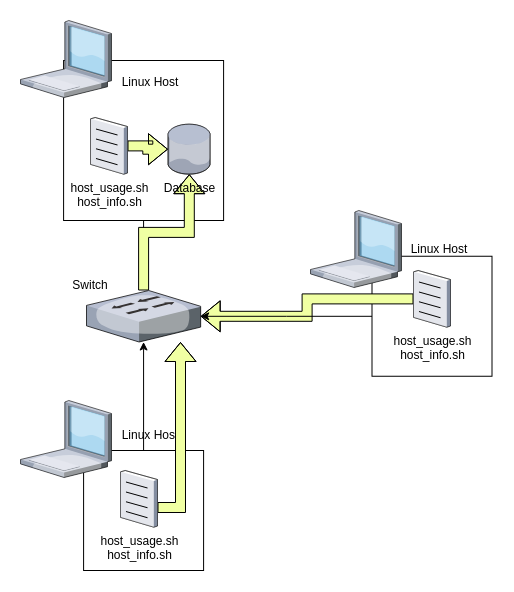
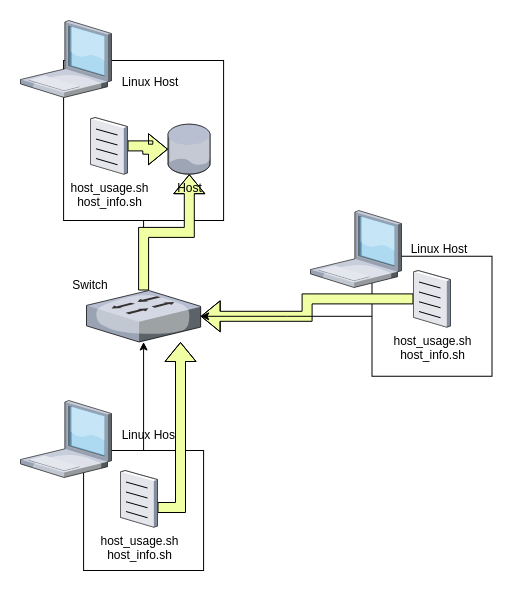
  <mxCell id="0" />
  <mxCell id="1" parent="0" />
  <mxCell id="2" value="" style="whiteSpace=wrap;html=1;aspect=fixed;" vertex="1" parent="1"><mxGeometry x="371.5" y="255.75" width="120" height="120" as="geometry" /></mxCell>
  <mxCell id="3" style="edgeStyle=orthogonalEdgeStyle;shape=flexArrow;rounded=0;orthogonalLoop=1;jettySize=auto;html=1;strokeColor=default;align=center;verticalAlign=middle;fontFamily=Helvetica;fontSize=11;fontColor=default;labelBackgroundColor=default;endArrow=classic;fillColor=#F0FFA3;" edge="1" parent="1" source="20" target="21"><mxGeometry relative="1" as="geometry" /></mxCell>
  <mxCell id="4" style="edgeStyle=orthogonalEdgeStyle;rounded=0;orthogonalLoop=1;jettySize=auto;html=1;exitX=0.5;exitY=1;exitDx=0;exitDy=0;" edge="1" parent="1" source="5" target="21"><mxGeometry relative="1" as="geometry" /></mxCell>
  <mxCell id="5" value="" style="whiteSpace=wrap;html=1;aspect=fixed;" vertex="1" parent="1"><mxGeometry x="63.09" y="60" width="160" height="160" as="geometry" /></mxCell>
  <mxCell id="6" style="edgeStyle=orthogonalEdgeStyle;rounded=0;orthogonalLoop=1;jettySize=auto;html=1;exitX=0.5;exitY=0;exitDx=0;exitDy=0;" edge="1" parent="1" source="7" target="21"><mxGeometry relative="1" as="geometry"><mxPoint x="43" y="310" as="targetPoint" /></mxGeometry></mxCell>
  <mxCell id="7" value="" style="whiteSpace=wrap;html=1;aspect=fixed;" vertex="1" parent="1"><mxGeometry x="83.09" y="450" width="120" height="120" as="geometry" /></mxCell>
  <mxCell id="8" style="edgeStyle=orthogonalEdgeStyle;rounded=0;orthogonalLoop=1;jettySize=auto;html=1;" edge="1" parent="1" source="2" target="21"><mxGeometry relative="1" as="geometry" /></mxCell>
  <mxCell id="9" value="" style="verticalLabelPosition=bottom;sketch=0;aspect=fixed;html=1;verticalAlign=top;strokeColor=none;align=center;outlineConnect=0;shape=mxgraph.citrix.laptop_1;" vertex="1" parent="1"><mxGeometry x="20" y="20" width="91" height="77" as="geometry" /></mxCell>
  <mxCell id="10" value="Linux Host" style="text;html=1;align=center;verticalAlign=middle;whiteSpace=wrap;rounded=0;" vertex="1" parent="1"><mxGeometry x="120" y="67" width="60" height="30" as="geometry" /></mxCell>
  <mxCell id="11" value="" style="verticalLabelPosition=bottom;sketch=0;aspect=fixed;html=1;verticalAlign=top;strokeColor=none;align=center;outlineConnect=0;shape=mxgraph.citrix.laptop_1;" vertex="1" parent="1"><mxGeometry x="20" y="400" width="91" height="77" as="geometry" /></mxCell>
  <mxCell id="12" value="" style="verticalLabelPosition=bottom;sketch=0;aspect=fixed;html=1;verticalAlign=top;strokeColor=none;align=center;outlineConnect=0;shape=mxgraph.citrix.laptop_1;" vertex="1" parent="1"><mxGeometry x="310" y="210" width="91" height="77" as="geometry" /></mxCell>
  <mxCell id="13" value="Linux Host" style="text;html=1;align=center;verticalAlign=middle;whiteSpace=wrap;rounded=0;" vertex="1" parent="1"><mxGeometry x="120" y="420" width="60" height="30" as="geometry" /></mxCell>
  <mxCell id="14" value="Linux Host" style="text;html=1;align=center;verticalAlign=middle;whiteSpace=wrap;rounded=0;" vertex="1" parent="1"><mxGeometry x="408.5" y="233.5" width="60" height="30" as="geometry" /></mxCell>
  <mxCell id="15" style="edgeStyle=orthogonalEdgeStyle;shape=flexArrow;rounded=0;orthogonalLoop=1;jettySize=auto;html=1;strokeColor=default;align=center;verticalAlign=middle;fontFamily=Helvetica;fontSize=11;fontColor=default;labelBackgroundColor=default;endArrow=classic;fillColor=#F0FFA3;" edge="1" parent="1" source="16" target="23"><mxGeometry relative="1" as="geometry" /></mxCell>
  <mxCell id="16" value="host_usage.sh&lt;div&gt;host_info.sh&lt;/div&gt;" style="verticalLabelPosition=bottom;sketch=0;aspect=fixed;html=1;verticalAlign=top;strokeColor=none;align=center;outlineConnect=0;shape=mxgraph.citrix.document;" vertex="1" parent="1"><mxGeometry x="90" y="117" width="37" height="56.68" as="geometry" /></mxCell>
  <mxCell id="17" style="edgeStyle=orthogonalEdgeStyle;shape=flexArrow;rounded=0;orthogonalLoop=1;jettySize=auto;html=1;strokeColor=default;align=center;verticalAlign=middle;fontFamily=Helvetica;fontSize=11;fontColor=default;labelBackgroundColor=default;endArrow=classic;fillColor=#F0FFA3;" edge="1" parent="1" source="18" target="21"><mxGeometry relative="1" as="geometry"><mxPoint x="200.09" y="506.9" as="sourcePoint" /><mxPoint x="223.09" y="350" as="targetPoint" /><Array as="points"><mxPoint x="180" y="507" /></Array></mxGeometry></mxCell>
  <mxCell id="18" value="host_usage.sh&lt;div&gt;host_info.sh&lt;/div&gt;" style="verticalLabelPosition=bottom;sketch=0;aspect=fixed;html=1;verticalAlign=top;strokeColor=none;align=center;outlineConnect=0;shape=mxgraph.citrix.document;" vertex="1" parent="1"><mxGeometry x="120" y="470" width="37" height="56.68" as="geometry" /></mxCell>
  <mxCell id="19" style="edgeStyle=orthogonalEdgeStyle;shape=flexArrow;rounded=0;orthogonalLoop=1;jettySize=auto;html=1;strokeColor=default;align=center;verticalAlign=middle;fontFamily=Helvetica;fontSize=11;fontColor=default;labelBackgroundColor=default;endArrow=classic;fillColor=#F0FFA3;" edge="1" parent="1" source="21" target="23"><mxGeometry relative="1" as="geometry" /></mxCell>
  <mxCell id="20" value="host_usage.sh&lt;div&gt;host_info.sh&lt;/div&gt;" style="verticalLabelPosition=bottom;sketch=0;aspect=fixed;html=1;verticalAlign=top;strokeColor=none;align=center;outlineConnect=0;shape=mxgraph.citrix.document;" vertex="1" parent="1"><mxGeometry x="413" y="270" width="37" height="56.68" as="geometry" /></mxCell>
  <mxCell id="21" value="" style="verticalLabelPosition=bottom;sketch=0;aspect=fixed;html=1;verticalAlign=top;strokeColor=none;align=center;outlineConnect=0;shape=mxgraph.citrix.switch;" vertex="1" parent="1"><mxGeometry x="86" y="290" width="114.17" height="51.5" as="geometry" /></mxCell>
  <mxCell id="22" value="Switch" style="text;html=1;align=center;verticalAlign=middle;whiteSpace=wrap;rounded=0;" vertex="1" parent="1"><mxGeometry x="60" y="270" width="60" height="30" as="geometry" /></mxCell>
- <mxCell id="23" value="Database" style="verticalLabelPosition=bottom;sketch=0;aspect=fixed;html=1;verticalAlign=top;strokeColor=none;align=center;outlineConnect=0;shape=mxgraph.citrix.database;" vertex="1" parent="1"><mxGeometry x="167.5" y="123.68" width="42.5" height="50" as="geometry" /></mxCell>
+ <mxCell id="23" value="Host" style="verticalLabelPosition=bottom;sketch=0;aspect=fixed;html=1;verticalAlign=top;strokeColor=none;align=center;outlineConnect=0;shape=mxgraph.citrix.database;" vertex="1" parent="1"><mxGeometry x="167.5" y="123.68" width="42.5" height="50" as="geometry" /></mxCell>
